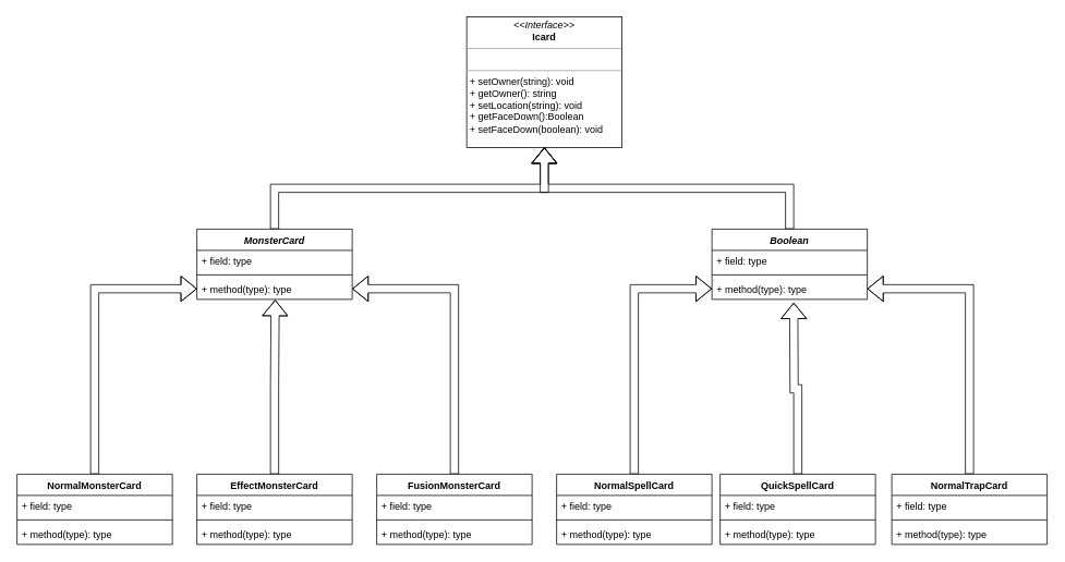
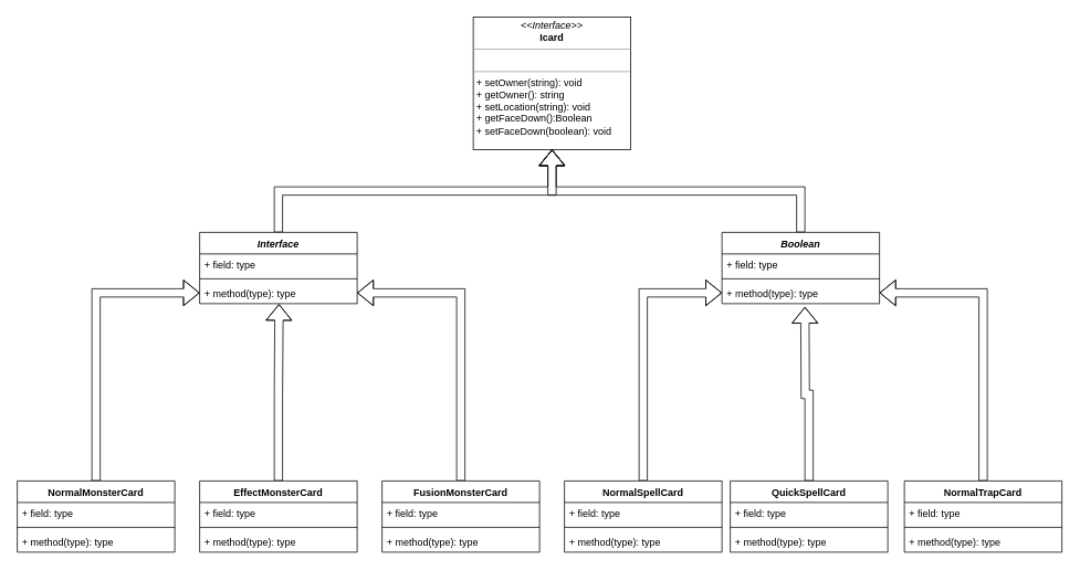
  <mxCell id="0" />
  <mxCell id="1" parent="0" />
  <mxCell id="2" value="&lt;p style=&quot;margin:0px;margin-top:4px;text-align:center;&quot;&gt;&lt;i&gt;&amp;lt;&amp;lt;Interface&amp;gt;&amp;gt;&lt;/i&gt;&lt;br&gt;&lt;b&gt;Icard&lt;/b&gt;&lt;/p&gt;&lt;hr size=&quot;1&quot;&gt;&lt;p style=&quot;margin:0px;margin-left:4px;&quot;&gt;&lt;br&gt;&lt;/p&gt;&lt;hr size=&quot;1&quot;&gt;&lt;p style=&quot;margin:0px;margin-left:4px;&quot;&gt;+ setOwner(string): void&lt;br&gt;+ getOwner(): string&lt;/p&gt;&lt;p style=&quot;margin:0px;margin-left:4px;&quot;&gt;+ setLocation(string): void&lt;/p&gt;&lt;p style=&quot;margin:0px;margin-left:4px;&quot;&gt;+ getFaceDown():Boolean&lt;/p&gt;&lt;p style=&quot;margin:0px;margin-left:4px;&quot;&gt;+ setFaceDown(boolean): void&lt;/p&gt;&lt;p style=&quot;margin:0px;margin-left:4px;&quot;&gt;&lt;br&gt;&lt;/p&gt;&lt;p style=&quot;margin:0px;margin-left:4px;&quot;&gt;&lt;br&gt;&lt;/p&gt;" style="verticalAlign=top;align=left;overflow=fill;fontSize=12;fontFamily=Helvetica;html=1;" parent="1" vertex="1"><mxGeometry x="570" y="20" width="190" height="160" as="geometry" /></mxCell>
  <mxCell id="3" style="edgeStyle=orthogonalEdgeStyle;rounded=0;orthogonalLoop=1;jettySize=auto;html=1;exitX=0.5;exitY=0;exitDx=0;exitDy=0;entryX=0.5;entryY=1;entryDx=0;entryDy=0;shape=flexArrow;" parent="1" source="4" target="2" edge="1"><mxGeometry relative="1" as="geometry" /></mxCell>
- <mxCell id="4" value="MonsterCard" style="swimlane;fontStyle=3;align=center;verticalAlign=top;childLayout=stackLayout;horizontal=1;startSize=26;horizontalStack=0;resizeParent=1;resizeParentMax=0;resizeLast=0;collapsible=1;marginBottom=0;" parent="1" vertex="1"><mxGeometry x="240" y="280" width="190" height="86" as="geometry" /></mxCell>
+ <mxCell id="4" value="Interface" style="swimlane;fontStyle=3;align=center;verticalAlign=top;childLayout=stackLayout;horizontal=1;startSize=26;horizontalStack=0;resizeParent=1;resizeParentMax=0;resizeLast=0;collapsible=1;marginBottom=0;" parent="1" vertex="1"><mxGeometry x="240" y="280" width="190" height="86" as="geometry" /></mxCell>
  <mxCell id="5" value="+ field: type" style="text;strokeColor=none;fillColor=none;align=left;verticalAlign=top;spacingLeft=4;spacingRight=4;overflow=hidden;rotatable=0;points=[[0,0.5],[1,0.5]];portConstraint=eastwest;" parent="4" vertex="1"><mxGeometry y="26" width="190" height="26" as="geometry" /></mxCell>
  <mxCell id="6" value="" style="line;strokeWidth=1;fillColor=none;align=left;verticalAlign=middle;spacingTop=-1;spacingLeft=3;spacingRight=3;rotatable=0;labelPosition=right;points=[];portConstraint=eastwest;strokeColor=inherit;" parent="4" vertex="1"><mxGeometry y="52" width="190" height="8" as="geometry" /></mxCell>
  <mxCell id="7" value="+ method(type): type" style="text;strokeColor=none;fillColor=none;align=left;verticalAlign=top;spacingLeft=4;spacingRight=4;overflow=hidden;rotatable=0;points=[[0,0.5],[1,0.5]];portConstraint=eastwest;" parent="4" vertex="1"><mxGeometry y="60" width="190" height="26" as="geometry" /></mxCell>
  <mxCell id="8" style="edgeStyle=orthogonalEdgeStyle;shape=flexArrow;rounded=0;orthogonalLoop=1;jettySize=auto;html=1;exitX=0.5;exitY=0;exitDx=0;exitDy=0;" parent="1" source="9" target="2" edge="1"><mxGeometry relative="1" as="geometry" /></mxCell>
  <mxCell id="9" value="Boolean" style="swimlane;fontStyle=3;align=center;verticalAlign=top;childLayout=stackLayout;horizontal=1;startSize=26;horizontalStack=0;resizeParent=1;resizeParentMax=0;resizeLast=0;collapsible=1;marginBottom=0;" parent="1" vertex="1"><mxGeometry x="870" y="280" width="190" height="86" as="geometry" /></mxCell>
  <mxCell id="10" value="+ field: type" style="text;strokeColor=none;fillColor=none;align=left;verticalAlign=top;spacingLeft=4;spacingRight=4;overflow=hidden;rotatable=0;points=[[0,0.5],[1,0.5]];portConstraint=eastwest;" parent="9" vertex="1"><mxGeometry y="26" width="190" height="26" as="geometry" /></mxCell>
  <mxCell id="11" value="" style="line;strokeWidth=1;fillColor=none;align=left;verticalAlign=middle;spacingTop=-1;spacingLeft=3;spacingRight=3;rotatable=0;labelPosition=right;points=[];portConstraint=eastwest;strokeColor=inherit;" parent="9" vertex="1"><mxGeometry y="52" width="190" height="8" as="geometry" /></mxCell>
  <mxCell id="12" value="+ method(type): type" style="text;strokeColor=none;fillColor=none;align=left;verticalAlign=top;spacingLeft=4;spacingRight=4;overflow=hidden;rotatable=0;points=[[0,0.5],[1,0.5]];portConstraint=eastwest;" parent="9" vertex="1"><mxGeometry y="60" width="190" height="26" as="geometry" /></mxCell>
  <mxCell id="13" style="edgeStyle=orthogonalEdgeStyle;shape=flexArrow;rounded=0;orthogonalLoop=1;jettySize=auto;html=1;entryX=0;entryY=0.5;entryDx=0;entryDy=0;" parent="1" source="14" target="7" edge="1"><mxGeometry relative="1" as="geometry" /></mxCell>
  <mxCell id="14" value="NormalMonsterCard" style="swimlane;fontStyle=1;align=center;verticalAlign=top;childLayout=stackLayout;horizontal=1;startSize=26;horizontalStack=0;resizeParent=1;resizeParentMax=0;resizeLast=0;collapsible=1;marginBottom=0;" parent="1" vertex="1"><mxGeometry x="20" y="580" width="190" height="86" as="geometry" /></mxCell>
  <mxCell id="15" value="+ field: type" style="text;strokeColor=none;fillColor=none;align=left;verticalAlign=top;spacingLeft=4;spacingRight=4;overflow=hidden;rotatable=0;points=[[0,0.5],[1,0.5]];portConstraint=eastwest;" parent="14" vertex="1"><mxGeometry y="26" width="190" height="26" as="geometry" /></mxCell>
  <mxCell id="16" value="" style="line;strokeWidth=1;fillColor=none;align=left;verticalAlign=middle;spacingTop=-1;spacingLeft=3;spacingRight=3;rotatable=0;labelPosition=right;points=[];portConstraint=eastwest;strokeColor=inherit;" parent="14" vertex="1"><mxGeometry y="52" width="190" height="8" as="geometry" /></mxCell>
  <mxCell id="17" value="+ method(type): type" style="text;strokeColor=none;fillColor=none;align=left;verticalAlign=top;spacingLeft=4;spacingRight=4;overflow=hidden;rotatable=0;points=[[0,0.5],[1,0.5]];portConstraint=eastwest;" parent="14" vertex="1"><mxGeometry y="60" width="190" height="26" as="geometry" /></mxCell>
  <mxCell id="18" style="edgeStyle=orthogonalEdgeStyle;shape=flexArrow;rounded=0;orthogonalLoop=1;jettySize=auto;html=1;exitX=0.5;exitY=0;exitDx=0;exitDy=0;entryX=0.504;entryY=1.023;entryDx=0;entryDy=0;entryPerimeter=0;" parent="1" source="19" target="7" edge="1"><mxGeometry relative="1" as="geometry" /></mxCell>
  <mxCell id="19" value="EffectMonsterCard" style="swimlane;fontStyle=1;align=center;verticalAlign=top;childLayout=stackLayout;horizontal=1;startSize=26;horizontalStack=0;resizeParent=1;resizeParentMax=0;resizeLast=0;collapsible=1;marginBottom=0;" parent="1" vertex="1"><mxGeometry x="240" y="580" width="190" height="86" as="geometry" /></mxCell>
  <mxCell id="20" value="+ field: type" style="text;strokeColor=none;fillColor=none;align=left;verticalAlign=top;spacingLeft=4;spacingRight=4;overflow=hidden;rotatable=0;points=[[0,0.5],[1,0.5]];portConstraint=eastwest;" parent="19" vertex="1"><mxGeometry y="26" width="190" height="26" as="geometry" /></mxCell>
  <mxCell id="21" value="" style="line;strokeWidth=1;fillColor=none;align=left;verticalAlign=middle;spacingTop=-1;spacingLeft=3;spacingRight=3;rotatable=0;labelPosition=right;points=[];portConstraint=eastwest;strokeColor=inherit;" parent="19" vertex="1"><mxGeometry y="52" width="190" height="8" as="geometry" /></mxCell>
  <mxCell id="22" value="+ method(type): type" style="text;strokeColor=none;fillColor=none;align=left;verticalAlign=top;spacingLeft=4;spacingRight=4;overflow=hidden;rotatable=0;points=[[0,0.5],[1,0.5]];portConstraint=eastwest;" parent="19" vertex="1"><mxGeometry y="60" width="190" height="26" as="geometry" /></mxCell>
  <mxCell id="23" style="edgeStyle=orthogonalEdgeStyle;shape=flexArrow;rounded=0;orthogonalLoop=1;jettySize=auto;html=1;" parent="1" source="24" target="7" edge="1"><mxGeometry relative="1" as="geometry" /></mxCell>
  <mxCell id="24" value="FusionMonsterCard" style="swimlane;fontStyle=1;align=center;verticalAlign=top;childLayout=stackLayout;horizontal=1;startSize=26;horizontalStack=0;resizeParent=1;resizeParentMax=0;resizeLast=0;collapsible=1;marginBottom=0;" parent="1" vertex="1"><mxGeometry x="460" y="580" width="190" height="86" as="geometry" /></mxCell>
  <mxCell id="25" value="+ field: type" style="text;strokeColor=none;fillColor=none;align=left;verticalAlign=top;spacingLeft=4;spacingRight=4;overflow=hidden;rotatable=0;points=[[0,0.5],[1,0.5]];portConstraint=eastwest;" parent="24" vertex="1"><mxGeometry y="26" width="190" height="26" as="geometry" /></mxCell>
  <mxCell id="26" value="" style="line;strokeWidth=1;fillColor=none;align=left;verticalAlign=middle;spacingTop=-1;spacingLeft=3;spacingRight=3;rotatable=0;labelPosition=right;points=[];portConstraint=eastwest;strokeColor=inherit;" parent="24" vertex="1"><mxGeometry y="52" width="190" height="8" as="geometry" /></mxCell>
  <mxCell id="27" value="+ method(type): type" style="text;strokeColor=none;fillColor=none;align=left;verticalAlign=top;spacingLeft=4;spacingRight=4;overflow=hidden;rotatable=0;points=[[0,0.5],[1,0.5]];portConstraint=eastwest;" parent="24" vertex="1"><mxGeometry y="60" width="190" height="26" as="geometry" /></mxCell>
  <mxCell id="28" style="edgeStyle=orthogonalEdgeStyle;shape=flexArrow;rounded=0;orthogonalLoop=1;jettySize=auto;html=1;" parent="1" source="29" target="12" edge="1"><mxGeometry relative="1" as="geometry" /></mxCell>
  <mxCell id="29" value="NormalSpellCard" style="swimlane;fontStyle=1;align=center;verticalAlign=top;childLayout=stackLayout;horizontal=1;startSize=26;horizontalStack=0;resizeParent=1;resizeParentMax=0;resizeLast=0;collapsible=1;marginBottom=0;" parent="1" vertex="1"><mxGeometry x="680" y="580" width="190" height="86" as="geometry" /></mxCell>
  <mxCell id="30" value="+ field: type" style="text;strokeColor=none;fillColor=none;align=left;verticalAlign=top;spacingLeft=4;spacingRight=4;overflow=hidden;rotatable=0;points=[[0,0.5],[1,0.5]];portConstraint=eastwest;" parent="29" vertex="1"><mxGeometry y="26" width="190" height="26" as="geometry" /></mxCell>
  <mxCell id="31" value="" style="line;strokeWidth=1;fillColor=none;align=left;verticalAlign=middle;spacingTop=-1;spacingLeft=3;spacingRight=3;rotatable=0;labelPosition=right;points=[];portConstraint=eastwest;strokeColor=inherit;" parent="29" vertex="1"><mxGeometry y="52" width="190" height="8" as="geometry" /></mxCell>
  <mxCell id="32" value="+ method(type): type" style="text;strokeColor=none;fillColor=none;align=left;verticalAlign=top;spacingLeft=4;spacingRight=4;overflow=hidden;rotatable=0;points=[[0,0.5],[1,0.5]];portConstraint=eastwest;" parent="29" vertex="1"><mxGeometry y="60" width="190" height="26" as="geometry" /></mxCell>
  <mxCell id="33" style="edgeStyle=orthogonalEdgeStyle;shape=flexArrow;rounded=0;orthogonalLoop=1;jettySize=auto;html=1;" parent="1" source="34" edge="1"><mxGeometry relative="1" as="geometry"><mxPoint x="970" y="370" as="targetPoint" /></mxGeometry></mxCell>
  <mxCell id="34" value="QuickSpellCard" style="swimlane;fontStyle=1;align=center;verticalAlign=top;childLayout=stackLayout;horizontal=1;startSize=26;horizontalStack=0;resizeParent=1;resizeParentMax=0;resizeLast=0;collapsible=1;marginBottom=0;" parent="1" vertex="1"><mxGeometry x="880" y="580" width="190" height="86" as="geometry" /></mxCell>
  <mxCell id="35" value="+ field: type" style="text;strokeColor=none;fillColor=none;align=left;verticalAlign=top;spacingLeft=4;spacingRight=4;overflow=hidden;rotatable=0;points=[[0,0.5],[1,0.5]];portConstraint=eastwest;" parent="34" vertex="1"><mxGeometry y="26" width="190" height="26" as="geometry" /></mxCell>
  <mxCell id="36" value="" style="line;strokeWidth=1;fillColor=none;align=left;verticalAlign=middle;spacingTop=-1;spacingLeft=3;spacingRight=3;rotatable=0;labelPosition=right;points=[];portConstraint=eastwest;strokeColor=inherit;" parent="34" vertex="1"><mxGeometry y="52" width="190" height="8" as="geometry" /></mxCell>
  <mxCell id="37" value="+ method(type): type" style="text;strokeColor=none;fillColor=none;align=left;verticalAlign=top;spacingLeft=4;spacingRight=4;overflow=hidden;rotatable=0;points=[[0,0.5],[1,0.5]];portConstraint=eastwest;" parent="34" vertex="1"><mxGeometry y="60" width="190" height="26" as="geometry" /></mxCell>
  <mxCell id="38" style="edgeStyle=orthogonalEdgeStyle;shape=flexArrow;rounded=0;orthogonalLoop=1;jettySize=auto;html=1;entryX=1;entryY=0.5;entryDx=0;entryDy=0;" parent="1" source="39" target="12" edge="1"><mxGeometry relative="1" as="geometry" /></mxCell>
  <mxCell id="39" value="NormalTrapCard" style="swimlane;fontStyle=1;align=center;verticalAlign=top;childLayout=stackLayout;horizontal=1;startSize=26;horizontalStack=0;resizeParent=1;resizeParentMax=0;resizeLast=0;collapsible=1;marginBottom=0;" parent="1" vertex="1"><mxGeometry x="1090" y="580" width="190" height="86" as="geometry" /></mxCell>
  <mxCell id="40" value="+ field: type" style="text;strokeColor=none;fillColor=none;align=left;verticalAlign=top;spacingLeft=4;spacingRight=4;overflow=hidden;rotatable=0;points=[[0,0.5],[1,0.5]];portConstraint=eastwest;" parent="39" vertex="1"><mxGeometry y="26" width="190" height="26" as="geometry" /></mxCell>
  <mxCell id="41" value="" style="line;strokeWidth=1;fillColor=none;align=left;verticalAlign=middle;spacingTop=-1;spacingLeft=3;spacingRight=3;rotatable=0;labelPosition=right;points=[];portConstraint=eastwest;strokeColor=inherit;" parent="39" vertex="1"><mxGeometry y="52" width="190" height="8" as="geometry" /></mxCell>
  <mxCell id="42" value="+ method(type): type" style="text;strokeColor=none;fillColor=none;align=left;verticalAlign=top;spacingLeft=4;spacingRight=4;overflow=hidden;rotatable=0;points=[[0,0.5],[1,0.5]];portConstraint=eastwest;" parent="39" vertex="1"><mxGeometry y="60" width="190" height="26" as="geometry" /></mxCell>
